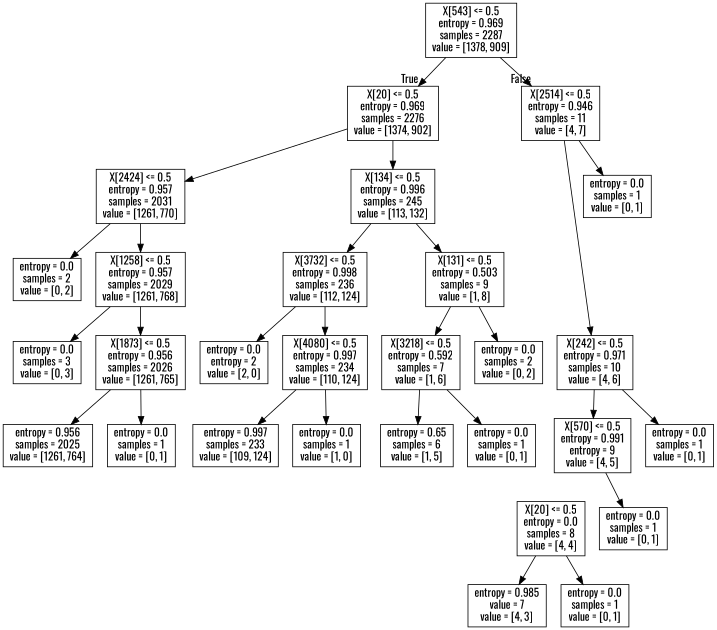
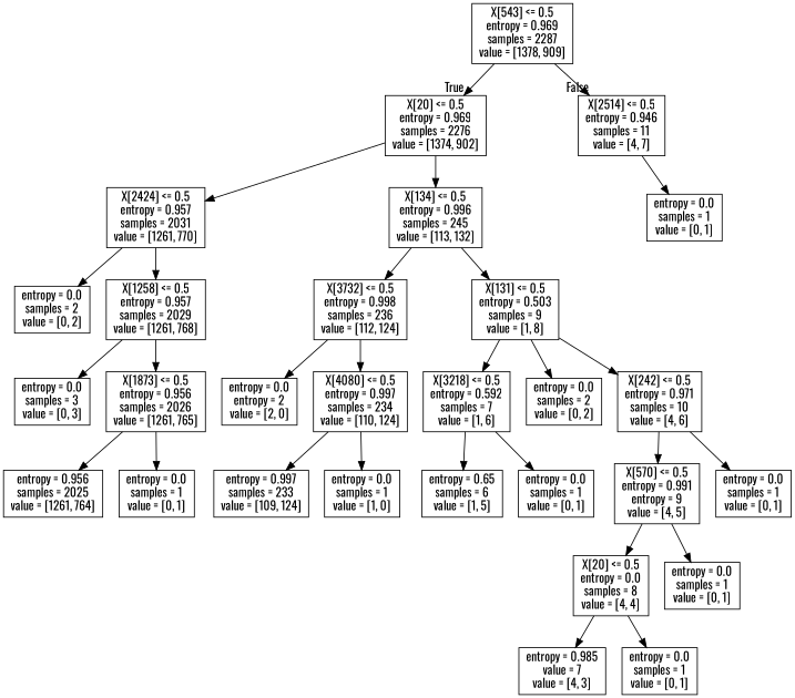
  digraph {
    fontname=Oswald
    node [fontname=Oswald shape=box]
    edge [fontname=Oswald]
    n1 [label="X[543] <= 0.5\nentropy = 0.969\nsamples = 2287\nvalue = [1378, 909]"]
    n2 [label="X[20] <= 0.5\nentropy = 0.969\nsamples = 2276\nvalue = [1374, 902]"]
    n3 [label="X[2514] <= 0.5\nentropy = 0.946\nsamples = 11\nvalue = [4, 7]"]
    n4 [label="X[2424] <= 0.5\nentropy = 0.957\nsamples = 2031\nvalue = [1261, 770]"]
    n5 [label="X[134] <= 0.5\nentropy = 0.996\nsamples = 245\nvalue = [113, 132]"]
    n6 [label="X[242] <= 0.5\nentropy = 0.971\nsamples = 10\nvalue = [4, 6]"]
    n7 [label="entropy = 0.0\nsamples = 1\nvalue = [0, 1]"]
    n8 [label="X[1258] <= 0.5\nentropy = 0.957\nsamples = 2029\nvalue = [1261, 768]"]
    n9 [label="entropy = 0.0\nsamples = 2\nvalue = [0, 2]"]
    n10 [label="X[3732] <= 0.5\nentropy = 0.998\nsamples = 236\nvalue = [112, 124]"]
    n11 [label="X[131] <= 0.5\nentropy = 0.503\nsamples = 9\nvalue = [1, 8]"]
    n12 [label="X[1873] <= 0.5\nentropy = 0.956\nsamples = 2026\nvalue = [1261, 765]"]
    n13 [label="entropy = 0.0\nsamples = 3\nvalue = [0, 3]"]
    n14 [label="entropy = 0.956\nsamples = 2025\nvalue = [1261, 764]"]
    n15 [label="entropy = 0.0\nsamples = 1\nvalue = [0, 1]"]
    n16 [label="X[4080] <= 0.5\nentropy = 0.997\nsamples = 234\nvalue = [110, 124]"]
    n17 [label="entropy = 0.0\nentropy = 2\nvalue = [2, 0]"]
    n18 [label="X[3218] <= 0.5\nentropy = 0.592\nsamples = 7\nvalue = [1, 6]"]
    n19 [label="entropy = 0.0\nsamples = 2\nvalue = [0, 2]"]
    n20 [label="entropy = 0.997\nsamples = 233\nvalue = [109, 124]"]
    n21 [label="entropy = 0.0\nsamples = 1\nvalue = [1, 0]"]
    n22 [label="entropy = 0.65\nsamples = 6\nvalue = [1, 5]"]
    n23 [label="entropy = 0.0\nsamples = 1\nvalue = [0, 1]"]
    n24 [label="X[570] <= 0.5\nentropy = 0.991\nentropy = 9\nvalue = [4, 5]"]
    n25 [label="entropy = 0.0\nsamples = 1\nvalue = [0, 1]"]
    n26 [label="X[20] <= 0.5\nentropy = 0.0\nsamples = 8\nvalue = [4, 4]"]
    n27 [label="entropy = 0.0\nsamples = 1\nvalue = [0, 1]"]
    n28 [label="entropy = 0.985\nvalue = 7\nvalue = [4, 3]"]
    n29 [label="entropy = 0.0\nsamples = 1\nvalue = [0, 1]"]
    n1 -> n2 [headlabel=True labelangle=45 labeldistance=2.5]
    n1 -> n3 [headlabel=False labelangle=-45 labeldistance=2.5]
    n2 -> n4
    n2 -> n5
-   n3 -> n6
+   n11 -> n6
    n3 -> n7
    n4 -> n8
    n4 -> n9
    n5 -> n10
    n5 -> n11
    n6 -> n24
    n6 -> n25
    n8 -> n12
    n8 -> n13
    n10 -> n16
    n10 -> n17
    n11 -> n18
    n11 -> n19
    n12 -> n14
    n12 -> n15
    n16 -> n20
    n16 -> n21
    n18 -> n22
    n18 -> n23
+   n24 -> n26
    n24 -> n27
    n26 -> n28
    n26 -> n29
  }
